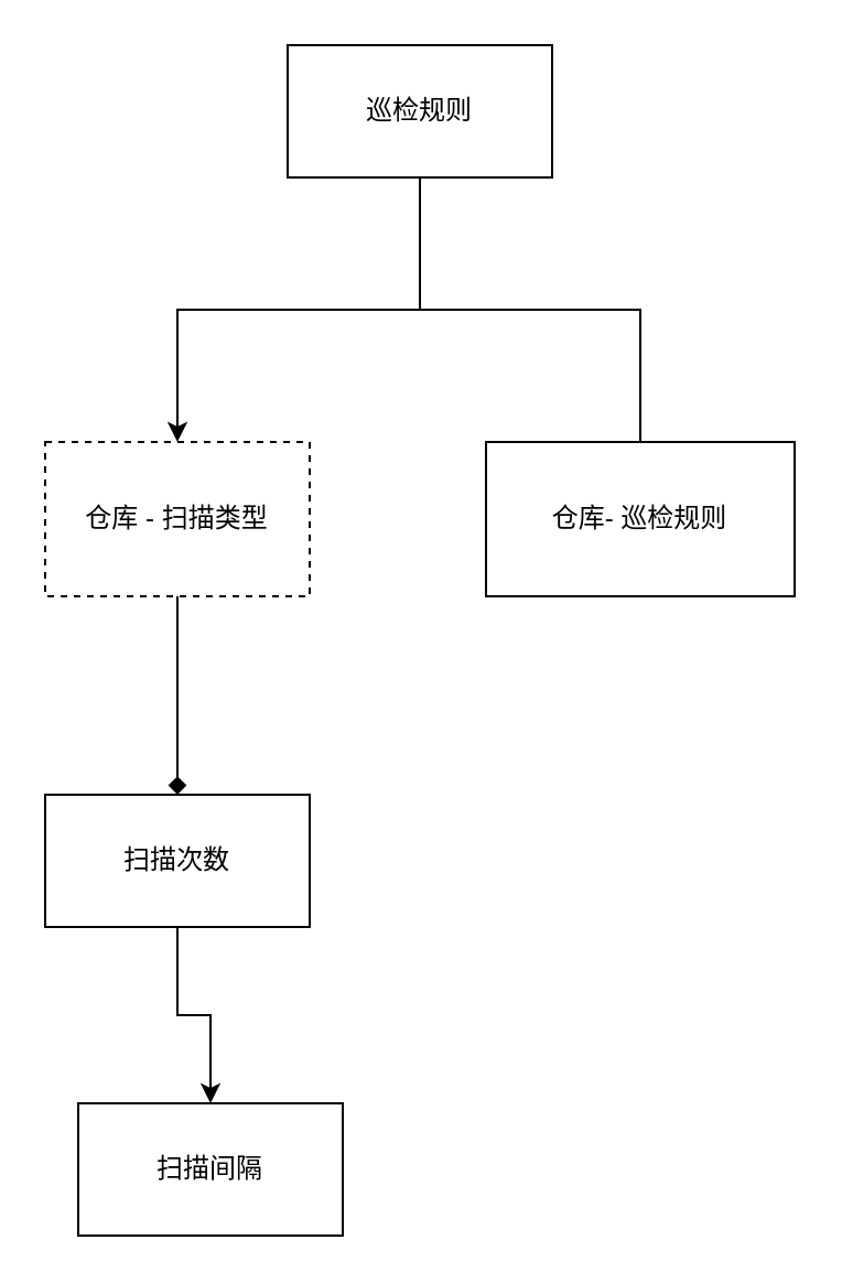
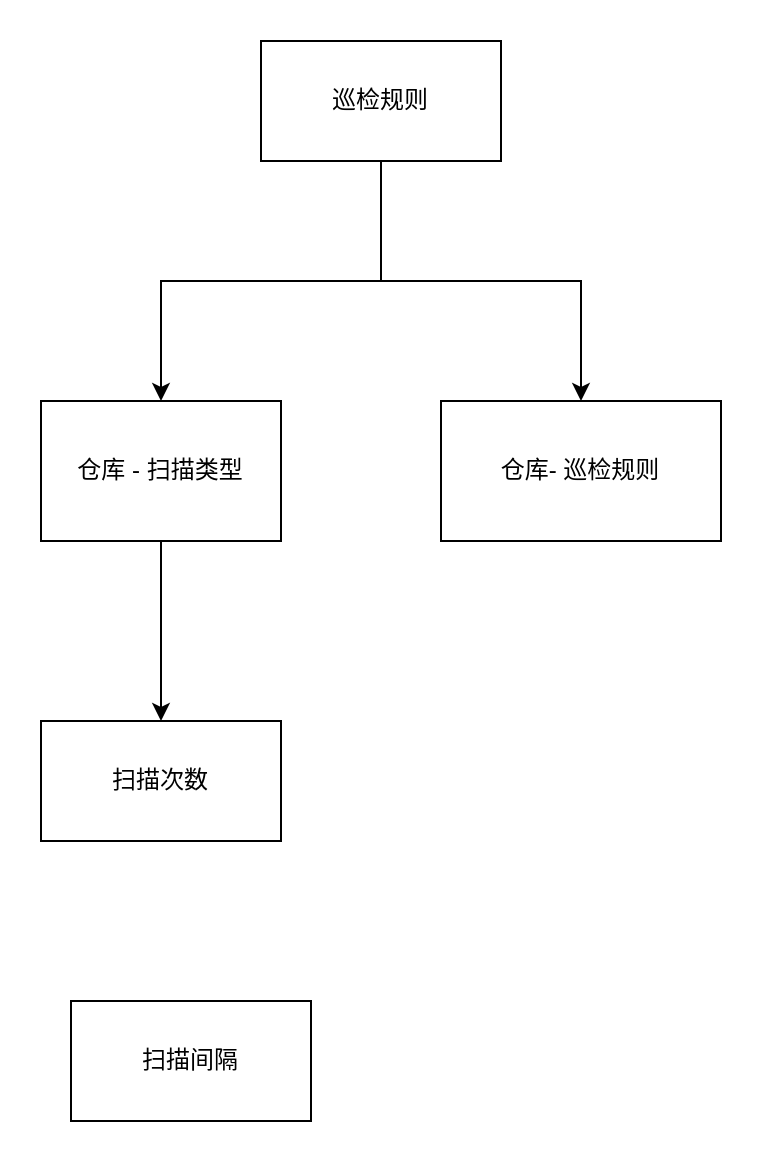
  <mxCell id="0" />
  <mxCell id="1" parent="0" />
  <mxCell id="2" value="" style="edgeStyle=orthogonalEdgeStyle;rounded=0;orthogonalLoop=1;jettySize=auto;html=1;" edge="1" parent="1" source="4" target="6"><mxGeometry relative="1" as="geometry" /></mxCell>
- <mxCell id="3" value="" style="edgeStyle=orthogonalEdgeStyle;rounded=0;orthogonalLoop=1;jettySize=auto;html=1;endArrow=none;" edge="1" parent="1" source="4" target="7"><mxGeometry relative="1" as="geometry" /></mxCell>
+ <mxCell id="3" value="" style="edgeStyle=orthogonalEdgeStyle;rounded=0;orthogonalLoop=1;jettySize=auto;html=1;" edge="1" parent="1" source="4" target="7"><mxGeometry relative="1" as="geometry" /></mxCell>
  <mxCell id="4" value="巡检规则" style="rounded=0;whiteSpace=wrap;html=1;" vertex="1" parent="1"><mxGeometry x="130" y="20" width="120" height="60" as="geometry" /></mxCell>
- <mxCell id="5" value="" style="edgeStyle=orthogonalEdgeStyle;rounded=0;orthogonalLoop=1;jettySize=auto;html=1;endArrow=diamond;" edge="1" parent="1" source="6" target="9"><mxGeometry relative="1" as="geometry" /></mxCell>
- <mxCell id="6" value="仓库 - 扫描类型" style="rounded=0;whiteSpace=wrap;html=1;dashed=1;" vertex="1" parent="1"><mxGeometry x="20" y="200" width="120" height="70" as="geometry" /></mxCell>
+ <mxCell id="5" value="" style="edgeStyle=orthogonalEdgeStyle;rounded=0;orthogonalLoop=1;jettySize=auto;html=1;" edge="1" parent="1" source="6" target="9"><mxGeometry relative="1" as="geometry" /></mxCell>
+ <mxCell id="6" value="仓库 - 扫描类型" style="rounded=0;whiteSpace=wrap;html=1;" vertex="1" parent="1"><mxGeometry x="20" y="200" width="120" height="70" as="geometry" /></mxCell>
  <mxCell id="7" value="仓库- 巡检规则" style="whiteSpace=wrap;html=1;rounded=0;" vertex="1" parent="1"><mxGeometry x="220" y="200" width="140" height="70" as="geometry" /></mxCell>
- <mxCell id="8" value="" style="edgeStyle=orthogonalEdgeStyle;rounded=0;orthogonalLoop=1;jettySize=auto;html=1;" edge="1" parent="1" source="9" target="10"><mxGeometry relative="1" as="geometry" /></mxCell>
  <mxCell id="9" value="扫描次数" style="whiteSpace=wrap;html=1;rounded=0;" vertex="1" parent="1"><mxGeometry x="20" y="360" width="120" height="60" as="geometry" /></mxCell>
  <mxCell id="10" value="扫描间隔" style="whiteSpace=wrap;html=1;rounded=0;" vertex="1" parent="1"><mxGeometry x="35" y="500" width="120" height="60" as="geometry" /></mxCell>
